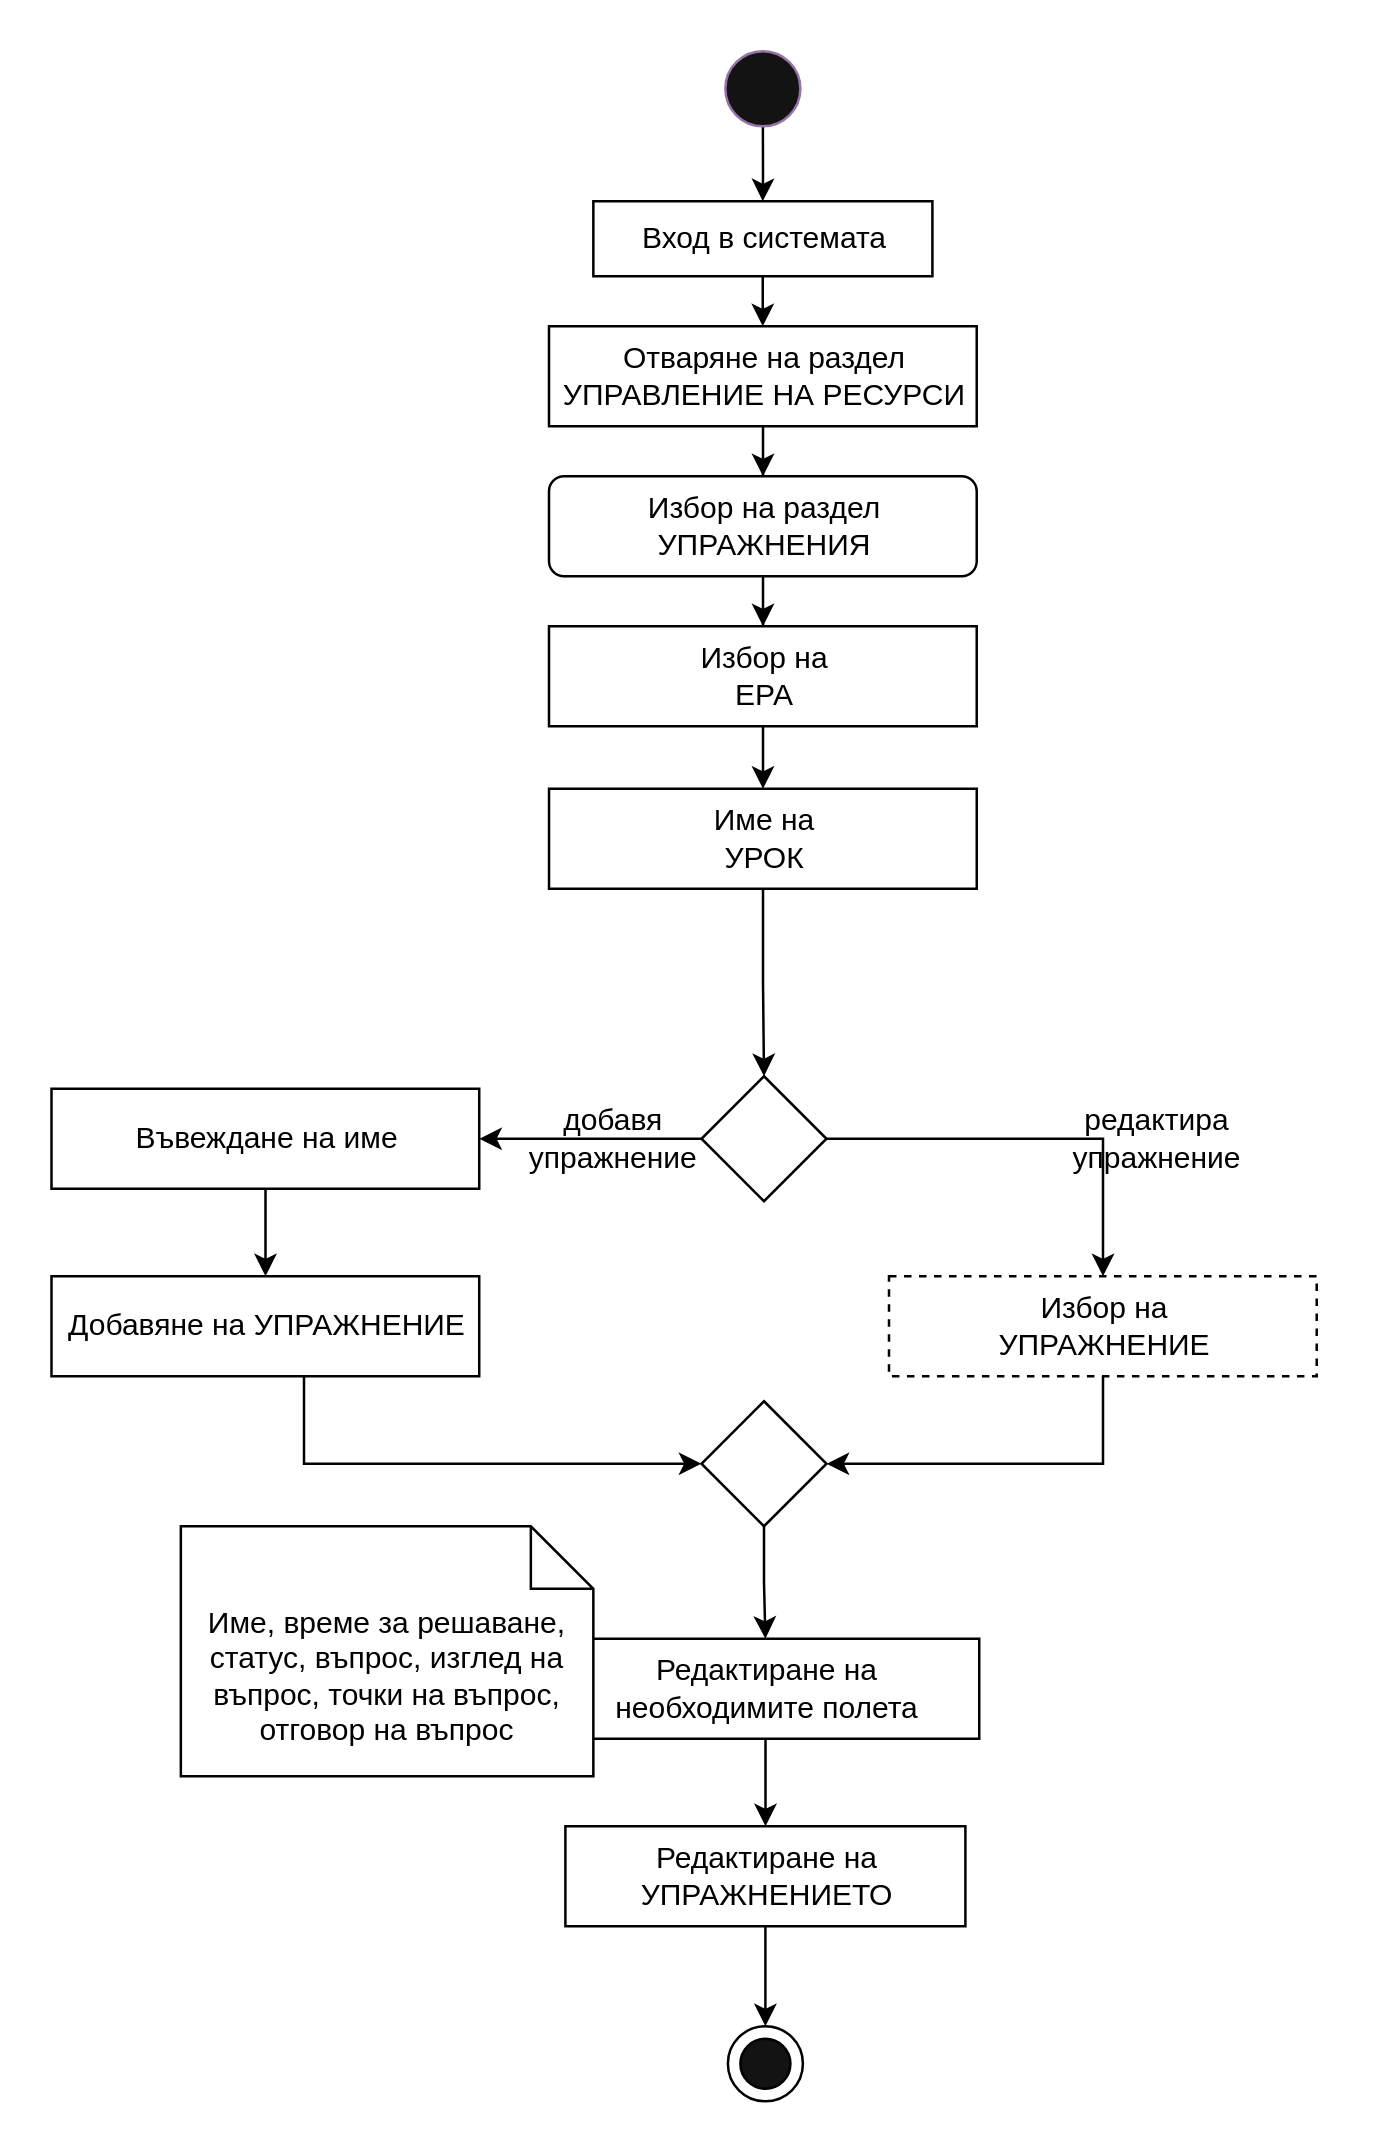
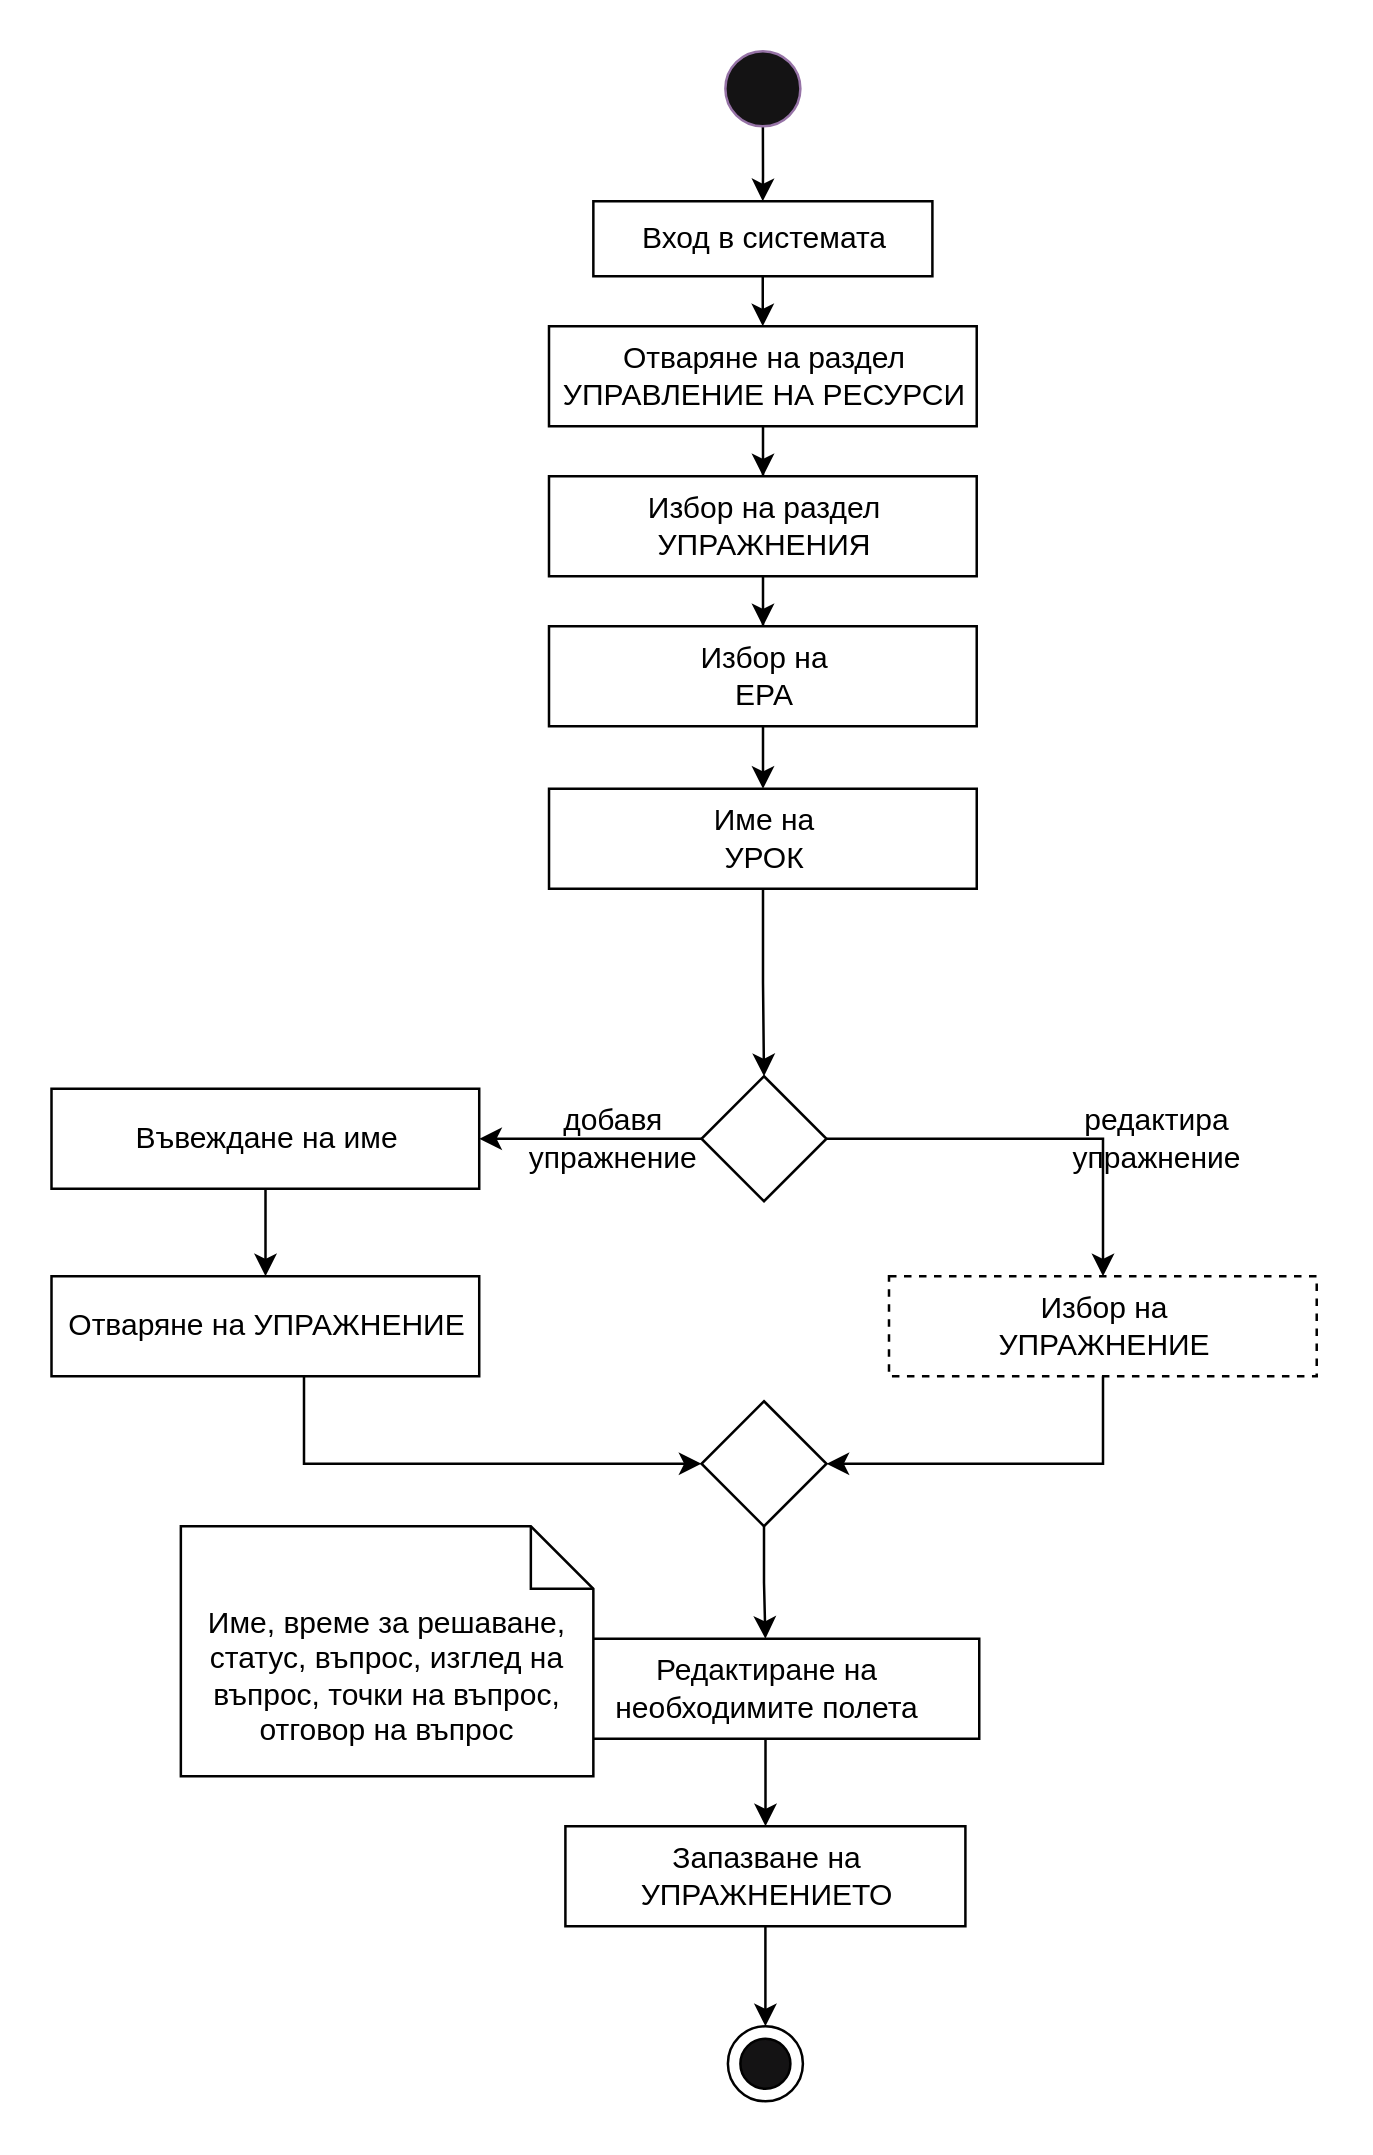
  <mxCell id="0" />
  <mxCell id="1" parent="0" />
  <mxCell id="2" style="edgeStyle=orthogonalEdgeStyle;rounded=0;orthogonalLoop=1;jettySize=auto;html=1;" parent="1" source="3" target="5" edge="1"><mxGeometry relative="1" as="geometry" /></mxCell>
  <mxCell id="3" value="" style="ellipse;html=1;fillColor=#141314;strokeColor=#9673a6;" parent="1" vertex="1"><mxGeometry x="289.55" y="20" width="30" height="30" as="geometry" /></mxCell>
  <mxCell id="4" style="edgeStyle=orthogonalEdgeStyle;rounded=0;orthogonalLoop=1;jettySize=auto;html=1;" parent="1" source="5" target="7" edge="1"><mxGeometry relative="1" as="geometry" /></mxCell>
  <mxCell id="5" value="Вход в системата" style="html=1;dashed=0;whitespace=wrap;" parent="1" vertex="1"><mxGeometry x="236.74" y="80" width="135.62" height="30" as="geometry" /></mxCell>
  <mxCell id="6" style="edgeStyle=orthogonalEdgeStyle;rounded=0;orthogonalLoop=1;jettySize=auto;html=1;" parent="1" source="7" target="9" edge="1"><mxGeometry relative="1" as="geometry" /></mxCell>
  <mxCell id="7" value="Отваряне на раздел&lt;br&gt;УПРАВЛЕНИЕ НА РЕСУРСИ" style="html=1;dashed=0;whitespace=wrap;" parent="1" vertex="1"><mxGeometry x="219" y="130" width="171.09" height="40" as="geometry" /></mxCell>
  <mxCell id="8" style="edgeStyle=orthogonalEdgeStyle;rounded=0;orthogonalLoop=1;jettySize=auto;html=1;" edge="1" parent="1" source="9" target="11"><mxGeometry relative="1" as="geometry" /></mxCell>
- <mxCell id="9" value="Избор на раздел&lt;br&gt;УПРАЖНЕНИЯ" style="html=1;dashed=0;whitespace=wrap;rounded=1;" parent="1" vertex="1"><mxGeometry x="219" y="190" width="171.09" height="40" as="geometry" /></mxCell>
+ <mxCell id="9" value="Избор на раздел&lt;br&gt;УПРАЖНЕНИЯ" style="html=1;dashed=0;whitespace=wrap;" parent="1" vertex="1"><mxGeometry x="219" y="190" width="171.09" height="40" as="geometry" /></mxCell>
  <mxCell id="10" style="edgeStyle=orthogonalEdgeStyle;rounded=0;orthogonalLoop=1;jettySize=auto;html=1;" edge="1" parent="1" source="11" target="13"><mxGeometry relative="1" as="geometry"><mxPoint x="304.049" y="320.059" as="targetPoint" /></mxGeometry></mxCell>
  <mxCell id="11" value="Избор на&lt;br&gt;ЕРА" style="html=1;dashed=0;whitespace=wrap;" vertex="1" parent="1"><mxGeometry x="219" y="250" width="171.09" height="40" as="geometry" /></mxCell>
  <mxCell id="12" style="edgeStyle=orthogonalEdgeStyle;rounded=0;orthogonalLoop=1;jettySize=auto;html=1;" edge="1" parent="1" source="13" target="16"><mxGeometry relative="1" as="geometry" /></mxCell>
  <mxCell id="13" value="Име на&lt;br&gt;УРОК" style="html=1;dashed=0;whitespace=wrap;" vertex="1" parent="1"><mxGeometry x="219.01" y="315" width="171.09" height="40" as="geometry" /></mxCell>
  <mxCell id="14" style="edgeStyle=orthogonalEdgeStyle;rounded=0;orthogonalLoop=1;jettySize=auto;html=1;entryX=1;entryY=0.5;entryDx=0;entryDy=0;" edge="1" parent="1" source="16" target="18"><mxGeometry relative="1" as="geometry"><mxPoint x="175" y="455" as="targetPoint" /></mxGeometry></mxCell>
  <mxCell id="15" style="edgeStyle=orthogonalEdgeStyle;rounded=0;orthogonalLoop=1;jettySize=auto;html=1;" edge="1" parent="1" source="16" target="20"><mxGeometry relative="1" as="geometry" /></mxCell>
  <mxCell id="16" value="" style="rhombus;whiteSpace=wrap;html=1;" vertex="1" parent="1"><mxGeometry x="280" y="430" width="50" height="50" as="geometry" /></mxCell>
  <mxCell id="17" style="edgeStyle=orthogonalEdgeStyle;rounded=0;orthogonalLoop=1;jettySize=auto;html=1;" edge="1" parent="1" source="18" target="24"><mxGeometry relative="1" as="geometry" /></mxCell>
  <mxCell id="18" value="Въвеждане на име" style="html=1;dashed=0;whitespace=wrap;" vertex="1" parent="1"><mxGeometry x="20" y="435" width="171.09" height="40" as="geometry" /></mxCell>
  <mxCell id="19" style="edgeStyle=orthogonalEdgeStyle;rounded=0;orthogonalLoop=1;jettySize=auto;html=1;entryX=1;entryY=0.5;entryDx=0;entryDy=0;" edge="1" parent="1" source="20" target="26"><mxGeometry relative="1" as="geometry"><Array as="points"><mxPoint x="441" y="585" /></Array></mxGeometry></mxCell>
  <mxCell id="20" value="Избор на&lt;br&gt;УПРАЖНЕНИЕ" style="html=1;dashed=1;whitespace=wrap;" vertex="1" parent="1"><mxGeometry x="355" y="510" width="171.09" height="40" as="geometry" /></mxCell>
  <mxCell id="21" value="добавя&lt;br&gt;упражнение" style="text;html=1;strokeColor=none;fillColor=none;align=center;verticalAlign=middle;whiteSpace=wrap;rounded=0;" vertex="1" parent="1"><mxGeometry x="210" y="440" width="70" height="30" as="geometry" /></mxCell>
  <mxCell id="22" value="редактира&lt;br&gt;упражнение" style="text;html=1;strokeColor=none;fillColor=none;align=center;verticalAlign=middle;whiteSpace=wrap;rounded=0;" vertex="1" parent="1"><mxGeometry x="430" y="440" width="65" height="30" as="geometry" /></mxCell>
  <mxCell id="23" style="edgeStyle=orthogonalEdgeStyle;rounded=0;orthogonalLoop=1;jettySize=auto;html=1;" edge="1" parent="1" source="24" target="26"><mxGeometry relative="1" as="geometry"><Array as="points"><mxPoint x="121" y="585" /></Array></mxGeometry></mxCell>
- <mxCell id="24" value="Добавяне на УПРАЖНЕНИЕ" style="html=1;dashed=0;whitespace=wrap;" vertex="1" parent="1"><mxGeometry x="20" y="510" width="171.09" height="40" as="geometry" /></mxCell>
+ <mxCell id="24" value="Отваряне на УПРАЖНЕНИЕ" style="html=1;dashed=0;whitespace=wrap;" vertex="1" parent="1"><mxGeometry x="20" y="510" width="171.09" height="40" as="geometry" /></mxCell>
  <mxCell id="25" style="edgeStyle=orthogonalEdgeStyle;rounded=0;orthogonalLoop=1;jettySize=auto;html=1;entryX=0.5;entryY=0;entryDx=0;entryDy=0;" edge="1" parent="1" source="26" target="28"><mxGeometry relative="1" as="geometry" /></mxCell>
  <mxCell id="26" value="" style="rhombus;whiteSpace=wrap;html=1;" vertex="1" parent="1"><mxGeometry x="280" y="560" width="50" height="50" as="geometry" /></mxCell>
  <mxCell id="27" style="edgeStyle=orthogonalEdgeStyle;rounded=0;orthogonalLoop=1;jettySize=auto;html=1;" edge="1" parent="1" source="28" target="31"><mxGeometry relative="1" as="geometry" /></mxCell>
  <mxCell id="28" value="Редактиране на&lt;br&gt;необходимите полета" style="html=1;dashed=0;whitespace=wrap;" vertex="1" parent="1"><mxGeometry x="220.01" y="655" width="171.09" height="40" as="geometry" /></mxCell>
  <mxCell id="29" value="Име, време за решаване, статус, въпрос, изглед на въпрос, точки на въпрос, отговор на въпрос" style="shape=note2;boundedLbl=1;whiteSpace=wrap;html=1;size=25;verticalAlign=top;align=center;" vertex="1" parent="1"><mxGeometry x="71.74" y="610" width="165" height="100" as="geometry" /></mxCell>
  <mxCell id="30" style="edgeStyle=orthogonalEdgeStyle;rounded=0;orthogonalLoop=1;jettySize=auto;html=1;entryX=0.5;entryY=0;entryDx=0;entryDy=0;" edge="1" parent="1" source="31" target="32"><mxGeometry relative="1" as="geometry" /></mxCell>
- <mxCell id="31" value="Редактиране на&lt;br&gt;УПРАЖНЕНИЕТО" style="html=1;dashed=0;whitespace=wrap;" vertex="1" parent="1"><mxGeometry x="225.56" y="730" width="160" height="40" as="geometry" /></mxCell>
+ <mxCell id="31" value="Запазване на&lt;br&gt;УПРАЖНЕНИЕТО" style="html=1;dashed=0;whitespace=wrap;" vertex="1" parent="1"><mxGeometry x="225.56" y="730" width="160" height="40" as="geometry" /></mxCell>
  <mxCell id="32" value="" style="ellipse;whiteSpace=wrap;html=1;aspect=fixed;" vertex="1" parent="1"><mxGeometry x="290.56" y="810" width="30" height="30" as="geometry" /></mxCell>
  <mxCell id="33" value="" style="ellipse;whiteSpace=wrap;html=1;aspect=fixed;fillColor=#141314;" vertex="1" parent="1"><mxGeometry x="295.56" y="815" width="20" height="20" as="geometry" /></mxCell>
